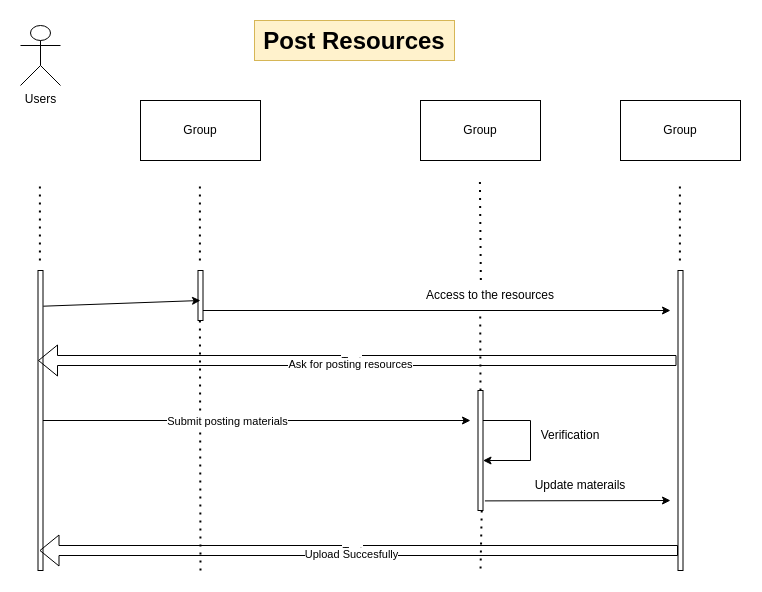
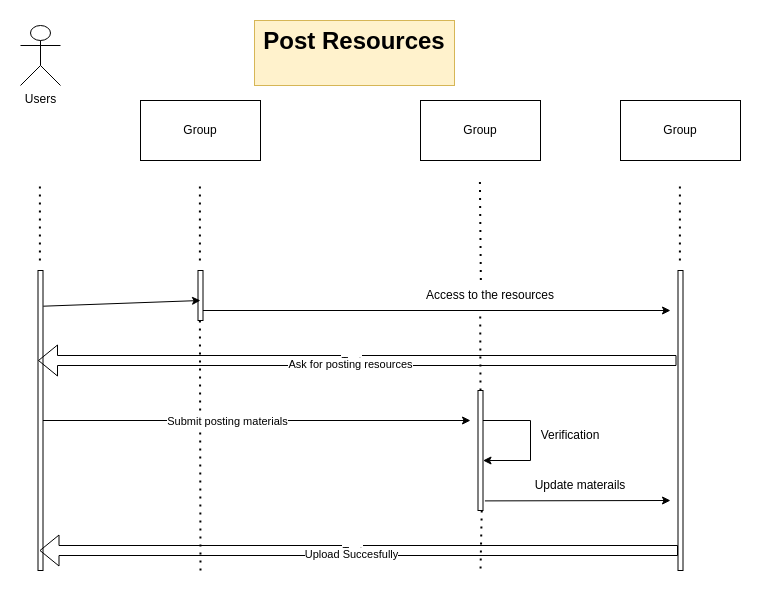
  <mxCell id="0" />
  <mxCell id="1" parent="0" />
- <mxCell id="2" value="&lt;h1 style=&quot;margin-top: 0px;&quot;&gt;Post Resources&lt;/h1&gt;" style="text;html=1;whiteSpace=wrap;overflow=hidden;rounded=0;align=center;fillColor=#fff2cc;strokeColor=#d6b656;" vertex="1" parent="1"><mxGeometry x="254" y="20" width="200" height="40" as="geometry" /></mxCell>
+ <mxCell id="2" value="&lt;h1 style=&quot;margin-top: 0px;&quot;&gt;Post Resources&lt;/h1&gt;" style="text;html=1;whiteSpace=wrap;overflow=hidden;rounded=0;align=center;fillColor=#fff2cc;strokeColor=#d6b656;" vertex="1" parent="1"><mxGeometry x="254" y="20" width="200" height="65" as="geometry" /></mxCell>
  <mxCell id="3" value="Users" style="shape=umlActor;verticalLabelPosition=bottom;verticalAlign=top;html=1;outlineConnect=0;" vertex="1" parent="1"><mxGeometry x="20" y="25" width="40" height="60" as="geometry" /></mxCell>
  <mxCell id="4" value="Group" style="rounded=0;whiteSpace=wrap;html=1;" vertex="1" parent="1"><mxGeometry x="140" y="100" width="120" height="60" as="geometry" /></mxCell>
  <mxCell id="5" value="Group" style="rounded=0;whiteSpace=wrap;html=1;" vertex="1" parent="1"><mxGeometry x="420" y="100" width="120" height="60" as="geometry" /></mxCell>
  <mxCell id="6" value="Group" style="rounded=0;whiteSpace=wrap;html=1;" vertex="1" parent="1"><mxGeometry x="620" y="100" width="120" height="60" as="geometry" /></mxCell>
  <mxCell id="7" value="" style="endArrow=none;dashed=1;html=1;dashPattern=1 3;strokeWidth=2;rounded=0;" edge="1" parent="1"><mxGeometry width="50" height="50" relative="1" as="geometry"><mxPoint x="39.41" y="260" as="sourcePoint" /><mxPoint x="39.41" y="180" as="targetPoint" /></mxGeometry></mxCell>
  <mxCell id="8" value="" style="endArrow=none;dashed=1;html=1;dashPattern=1 3;strokeWidth=2;rounded=0;" edge="1" parent="1"><mxGeometry width="50" height="50" relative="1" as="geometry"><mxPoint x="199.41" y="260" as="sourcePoint" /><mxPoint x="199.41" y="180" as="targetPoint" /></mxGeometry></mxCell>
  <mxCell id="9" value="" style="endArrow=none;dashed=1;html=1;dashPattern=1 3;strokeWidth=2;rounded=0;exitX=0.431;exitY=-0.014;exitDx=0;exitDy=0;exitPerimeter=0;" edge="1" parent="1" source="17"><mxGeometry width="50" height="50" relative="1" as="geometry"><mxPoint x="479" y="270" as="sourcePoint" /><mxPoint x="479.41" y="180" as="targetPoint" /></mxGeometry></mxCell>
  <mxCell id="10" value="" style="endArrow=none;dashed=1;html=1;dashPattern=1 3;strokeWidth=2;rounded=0;" edge="1" parent="1"><mxGeometry width="50" height="50" relative="1" as="geometry"><mxPoint x="679.41" y="260" as="sourcePoint" /><mxPoint x="679.41" y="180" as="targetPoint" /></mxGeometry></mxCell>
  <mxCell id="11" value="" style="rounded=0;whiteSpace=wrap;html=1;" vertex="1" parent="1"><mxGeometry x="37.5" y="270" width="5" height="300" as="geometry" /></mxCell>
  <mxCell id="12" value="" style="rounded=0;whiteSpace=wrap;html=1;" vertex="1" parent="1"><mxGeometry x="677.5" y="270" width="5" height="300" as="geometry" /></mxCell>
  <mxCell id="13" value="" style="rounded=0;whiteSpace=wrap;html=1;" vertex="1" parent="1"><mxGeometry x="197.5" y="270" width="5" height="50" as="geometry" /></mxCell>
  <mxCell id="14" value="" style="endArrow=classic;html=1;rounded=0;exitX=1.06;exitY=0.119;exitDx=0;exitDy=0;exitPerimeter=0;entryX=0.5;entryY=0.6;entryDx=0;entryDy=0;entryPerimeter=0;" edge="1" parent="1" source="11" target="13"><mxGeometry width="50" height="50" relative="1" as="geometry"><mxPoint x="50" y="290" as="sourcePoint" /><mxPoint x="190" y="300" as="targetPoint" /></mxGeometry></mxCell>
  <mxCell id="15" value="" style="endArrow=none;dashed=1;html=1;dashPattern=1 3;strokeWidth=2;rounded=0;" edge="1" parent="1"><mxGeometry width="50" height="50" relative="1" as="geometry"><mxPoint x="200" y="570" as="sourcePoint" /><mxPoint x="199.41" y="320" as="targetPoint" /></mxGeometry></mxCell>
  <mxCell id="16" value="" style="endArrow=classic;html=1;rounded=0;exitX=1.117;exitY=0.159;exitDx=0;exitDy=0;exitPerimeter=0;" edge="1" parent="1"><mxGeometry width="50" height="50" relative="1" as="geometry"><mxPoint x="202.5" y="310" as="sourcePoint" /><mxPoint x="670" y="310" as="targetPoint" /></mxGeometry></mxCell>
  <mxCell id="17" value="Access to the resources" style="text;html=1;align=center;verticalAlign=middle;whiteSpace=wrap;rounded=0;" vertex="1" parent="1"><mxGeometry x="420" y="280" width="140" height="30" as="geometry" /></mxCell>
  <mxCell id="18" value="" style="endArrow=none;dashed=1;html=1;dashPattern=1 3;strokeWidth=2;rounded=0;" edge="1" parent="1"><mxGeometry width="50" height="50" relative="1" as="geometry"><mxPoint x="480" y="390" as="sourcePoint" /><mxPoint x="479.7" y="310" as="targetPoint" /></mxGeometry></mxCell>
  <mxCell id="19" value="" style="shape=flexArrow;endArrow=classic;html=1;rounded=0;entryX=0.5;entryY=0.368;entryDx=0;entryDy=0;entryPerimeter=0;" edge="1" parent="1"><mxGeometry width="50" height="50" relative="1" as="geometry"><mxPoint x="676" y="360" as="sourcePoint" /><mxPoint x="37.5" y="360" as="targetPoint" /></mxGeometry></mxCell>
  <mxCell id="20" value="Text" style="edgeLabel;html=1;align=center;verticalAlign=middle;resizable=0;points=[];" vertex="1" connectable="0" parent="19"><mxGeometry x="0.022" relative="1" as="geometry"><mxPoint as="offset" /></mxGeometry></mxCell>
  <mxCell id="21" value="Ask for posting resources" style="edgeLabel;html=1;align=center;verticalAlign=middle;resizable=0;points=[];" vertex="1" connectable="0" parent="19"><mxGeometry x="0.025" y="3" relative="1" as="geometry"><mxPoint as="offset" /></mxGeometry></mxCell>
  <mxCell id="22" value="" style="rounded=0;whiteSpace=wrap;html=1;" vertex="1" parent="1"><mxGeometry x="477.5" y="390" width="5" height="120" as="geometry" /></mxCell>
  <mxCell id="23" value="" style="endArrow=classic;html=1;rounded=0;exitX=1.117;exitY=0.159;exitDx=0;exitDy=0;exitPerimeter=0;" edge="1" parent="1"><mxGeometry width="50" height="50" relative="1" as="geometry"><mxPoint x="42.5" y="420" as="sourcePoint" /><mxPoint x="470" y="420" as="targetPoint" /></mxGeometry></mxCell>
  <mxCell id="24" value="Submit posting materials" style="edgeLabel;html=1;align=center;verticalAlign=middle;resizable=0;points=[];" vertex="1" connectable="0" parent="23"><mxGeometry x="-0.141" relative="1" as="geometry"><mxPoint as="offset" /></mxGeometry></mxCell>
  <mxCell id="25" value="" style="endArrow=none;html=1;rounded=0;" edge="1" parent="1"><mxGeometry width="50" height="50" relative="1" as="geometry"><mxPoint x="482.5" y="420" as="sourcePoint" /><mxPoint x="530" y="420" as="targetPoint" /></mxGeometry></mxCell>
  <mxCell id="26" value="" style="endArrow=none;html=1;rounded=0;" edge="1" parent="1"><mxGeometry width="50" height="50" relative="1" as="geometry"><mxPoint x="530" y="420" as="sourcePoint" /><mxPoint x="530" y="460" as="targetPoint" /></mxGeometry></mxCell>
  <mxCell id="27" value="" style="endArrow=classic;html=1;rounded=0;entryX=1.167;entryY=0.661;entryDx=0;entryDy=0;entryPerimeter=0;" edge="1" parent="1"><mxGeometry width="50" height="50" relative="1" as="geometry"><mxPoint x="530" y="460" as="sourcePoint" /><mxPoint x="482.495" y="460" as="targetPoint" /></mxGeometry></mxCell>
  <mxCell id="28" value="Verification" style="text;html=1;align=center;verticalAlign=middle;whiteSpace=wrap;rounded=0;" vertex="1" parent="1"><mxGeometry x="540" y="420" width="60" height="30" as="geometry" /></mxCell>
  <mxCell id="29" value="" style="endArrow=classic;html=1;rounded=0;exitX=1.38;exitY=0.92;exitDx=0;exitDy=0;exitPerimeter=0;" edge="1" parent="1" source="22"><mxGeometry width="50" height="50" relative="1" as="geometry"><mxPoint x="490" y="500" as="sourcePoint" /><mxPoint x="670" y="500" as="targetPoint" /></mxGeometry></mxCell>
  <mxCell id="30" value="Update materails" style="text;html=1;align=center;verticalAlign=middle;whiteSpace=wrap;rounded=0;" vertex="1" parent="1"><mxGeometry x="510" y="470" width="140" height="30" as="geometry" /></mxCell>
  <mxCell id="31" value="" style="endArrow=none;dashed=1;html=1;dashPattern=1 3;strokeWidth=2;rounded=0;exitX=0.75;exitY=1;exitDx=0;exitDy=0;" edge="1" parent="1" source="22"><mxGeometry width="50" height="50" relative="1" as="geometry"><mxPoint x="510" y="500" as="sourcePoint" /><mxPoint x="480" y="570" as="targetPoint" /></mxGeometry></mxCell>
  <mxCell id="32" value="" style="shape=flexArrow;endArrow=classic;html=1;rounded=0;entryX=0.5;entryY=0.368;entryDx=0;entryDy=0;entryPerimeter=0;" edge="1" parent="1"><mxGeometry width="50" height="50" relative="1" as="geometry"><mxPoint x="677.5" y="550" as="sourcePoint" /><mxPoint x="39" y="550" as="targetPoint" /></mxGeometry></mxCell>
  <mxCell id="33" value="Text" style="edgeLabel;html=1;align=center;verticalAlign=middle;resizable=0;points=[];" vertex="1" connectable="0" parent="32"><mxGeometry x="0.022" relative="1" as="geometry"><mxPoint as="offset" /></mxGeometry></mxCell>
  <mxCell id="34" value="Upload Succesfully" style="edgeLabel;html=1;align=center;verticalAlign=middle;resizable=0;points=[];" vertex="1" connectable="0" parent="32"><mxGeometry x="0.025" y="3" relative="1" as="geometry"><mxPoint as="offset" /></mxGeometry></mxCell>
